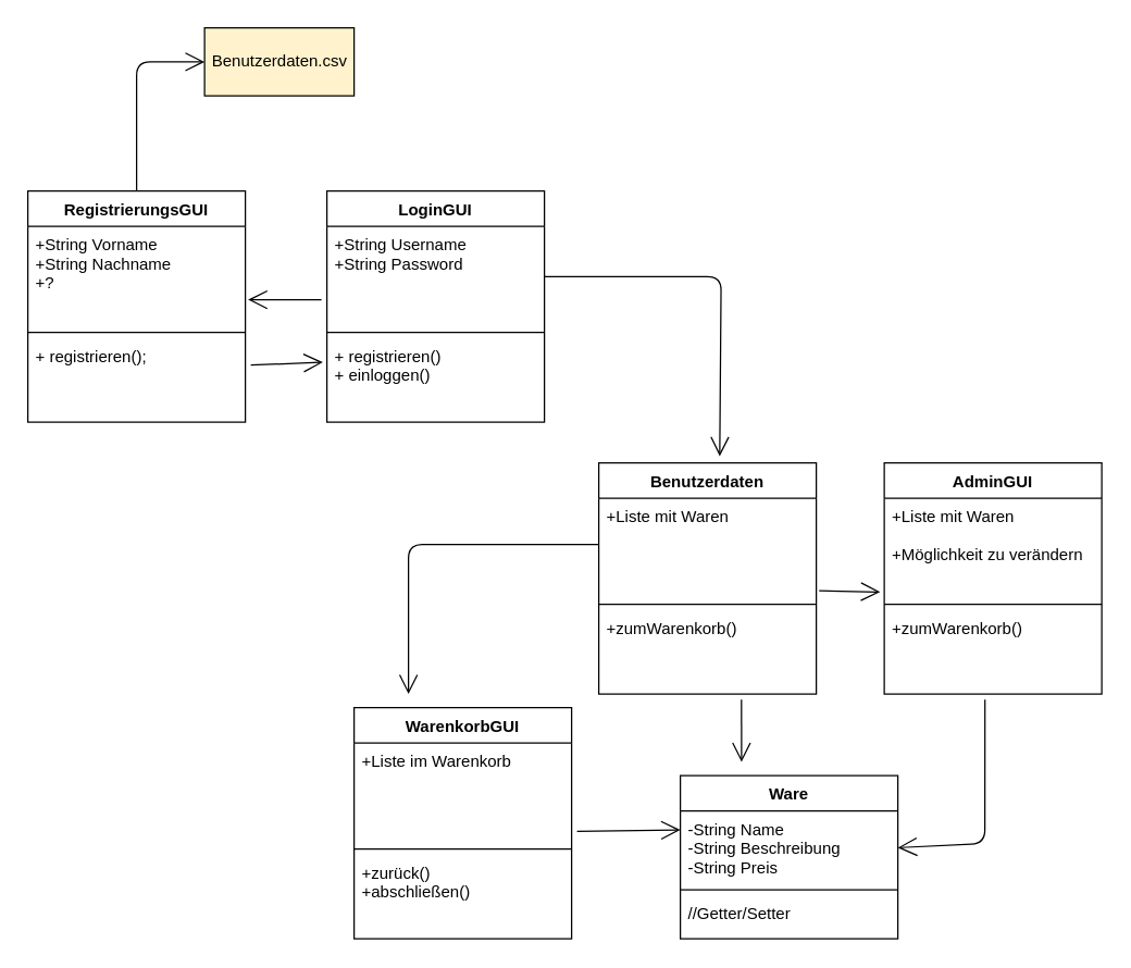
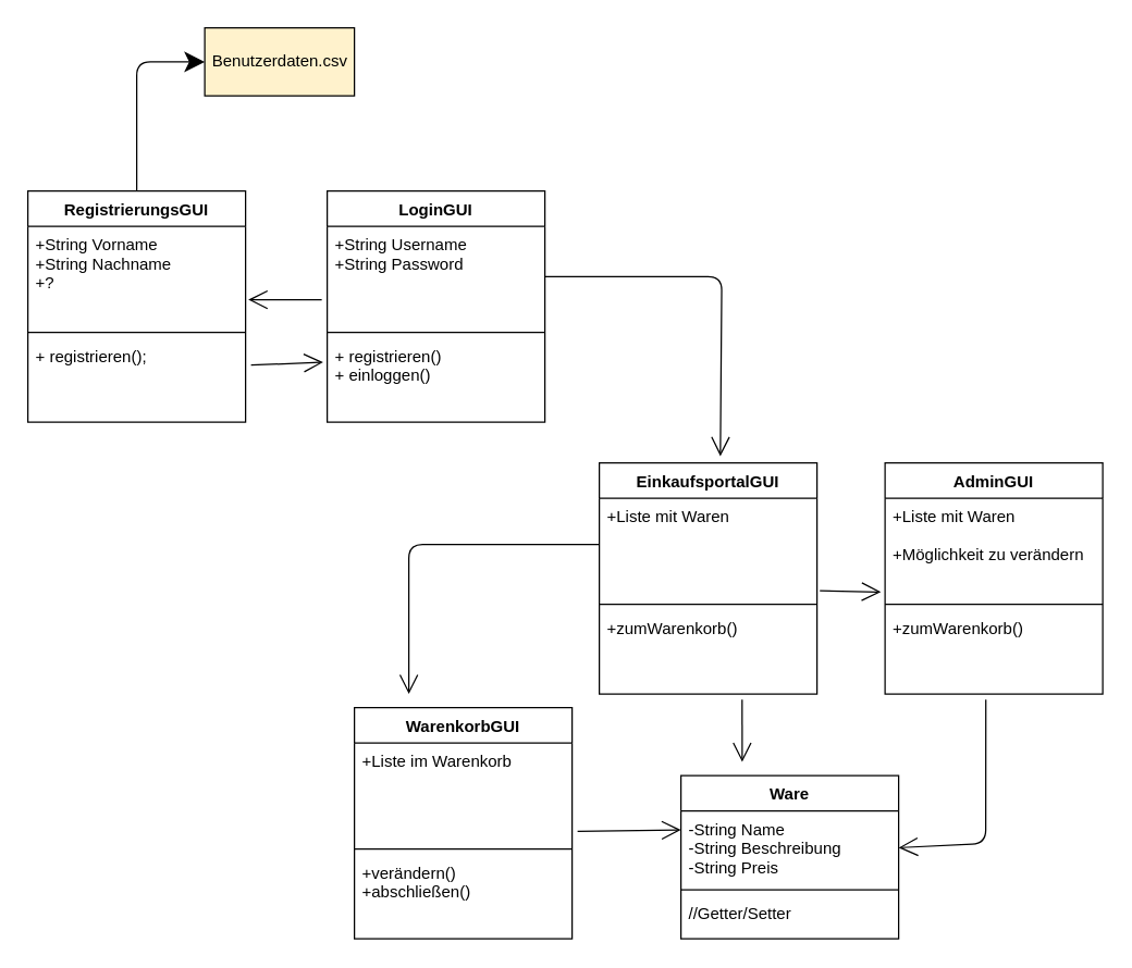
  <mxCell id="0" />
  <mxCell id="1" parent="0" />
  <mxCell id="2" value="RegistrierungsGUI" style="swimlane;fontStyle=1;align=center;verticalAlign=top;childLayout=stackLayout;horizontal=1;startSize=26;horizontalStack=0;resizeParent=1;resizeParentMax=0;resizeLast=0;collapsible=1;marginBottom=0;" vertex="1" parent="1"><mxGeometry x="20" y="140" width="160" height="170" as="geometry" /></mxCell>
  <mxCell id="3" value="+String Vorname&#10;+String Nachname&#10;+?" style="text;strokeColor=none;fillColor=none;align=left;verticalAlign=top;spacingLeft=4;spacingRight=4;overflow=hidden;rotatable=0;points=[[0,0.5],[1,0.5]];portConstraint=eastwest;" vertex="1" parent="2"><mxGeometry y="26" width="160" height="74" as="geometry" /></mxCell>
  <mxCell id="4" value="" style="line;strokeWidth=1;fillColor=none;align=left;verticalAlign=middle;spacingTop=-1;spacingLeft=3;spacingRight=3;rotatable=0;labelPosition=right;points=[];portConstraint=eastwest;" vertex="1" parent="2"><mxGeometry y="100" width="160" height="8" as="geometry" /></mxCell>
  <mxCell id="5" value="+ registrieren();" style="text;strokeColor=none;fillColor=none;align=left;verticalAlign=top;spacingLeft=4;spacingRight=4;overflow=hidden;rotatable=0;points=[[0,0.5],[1,0.5]];portConstraint=eastwest;" vertex="1" parent="2"><mxGeometry y="108" width="160" height="62" as="geometry" /></mxCell>
  <mxCell id="6" value="Benutzerdaten.csv" style="html=1;fillColor=#fff2cc;" vertex="1" parent="1"><mxGeometry x="150" y="20" width="110" height="50" as="geometry" /></mxCell>
  <mxCell id="7" value="LoginGUI" style="swimlane;fontStyle=1;align=center;verticalAlign=top;childLayout=stackLayout;horizontal=1;startSize=26;horizontalStack=0;resizeParent=1;resizeParentMax=0;resizeLast=0;collapsible=1;marginBottom=0;" vertex="1" parent="1"><mxGeometry x="240" y="140" width="160" height="170" as="geometry" /></mxCell>
  <mxCell id="8" value="+String Username&#10;+String Password" style="text;strokeColor=none;fillColor=none;align=left;verticalAlign=top;spacingLeft=4;spacingRight=4;overflow=hidden;rotatable=0;points=[[0,0.5],[1,0.5]];portConstraint=eastwest;" vertex="1" parent="7"><mxGeometry y="26" width="160" height="74" as="geometry" /></mxCell>
  <mxCell id="9" value="" style="line;strokeWidth=1;fillColor=none;align=left;verticalAlign=middle;spacingTop=-1;spacingLeft=3;spacingRight=3;rotatable=0;labelPosition=right;points=[];portConstraint=eastwest;" vertex="1" parent="7"><mxGeometry y="100" width="160" height="8" as="geometry" /></mxCell>
  <mxCell id="10" value="+ registrieren()&#10;+ einloggen()" style="text;strokeColor=none;fillColor=none;align=left;verticalAlign=top;spacingLeft=4;spacingRight=4;overflow=hidden;rotatable=0;points=[[0,0.5],[1,0.5]];portConstraint=eastwest;" vertex="1" parent="7"><mxGeometry y="108" width="160" height="62" as="geometry" /></mxCell>
- <mxCell id="11" value="" style="endArrow=open;endFill=1;endSize=12;html=1;exitX=0.5;exitY=0;exitDx=0;exitDy=0;entryX=0;entryY=0.5;entryDx=0;entryDy=0;" edge="1" parent="1" source="2" target="6"><mxGeometry width="160" relative="1" as="geometry"><mxPoint x="80" y="135" as="sourcePoint" /><mxPoint x="20" y="40" as="targetPoint" /><Array as="points"><mxPoint x="100" y="45" /></Array></mxGeometry></mxCell>
+ <mxCell id="11" value="" style="endArrow=classic;endFill=1;endSize=12;html=1;exitX=0.5;exitY=0;exitDx=0;exitDy=0;entryX=0;entryY=0.5;entryDx=0;entryDy=0;" edge="1" parent="1" source="2" target="6"><mxGeometry width="160" relative="1" as="geometry"><mxPoint x="80" y="135" as="sourcePoint" /><mxPoint x="20" y="40" as="targetPoint" /><Array as="points"><mxPoint x="100" y="45" /></Array></mxGeometry></mxCell>
  <mxCell id="12" value="" style="endArrow=open;endFill=1;endSize=12;html=1;exitX=-0.025;exitY=0.73;exitDx=0;exitDy=0;exitPerimeter=0;" edge="1" parent="1" source="8"><mxGeometry width="160" relative="1" as="geometry"><mxPoint x="320" y="350" as="sourcePoint" /><mxPoint x="182" y="220" as="targetPoint" /></mxGeometry></mxCell>
  <mxCell id="13" value="" style="endArrow=open;endFill=1;endSize=12;html=1;exitX=1.025;exitY=0.323;exitDx=0;exitDy=0;exitPerimeter=0;" edge="1" parent="1" source="5"><mxGeometry width="160" relative="1" as="geometry"><mxPoint x="246" y="230.02" as="sourcePoint" /><mxPoint x="237" y="266" as="targetPoint" /></mxGeometry></mxCell>
- <mxCell id="14" value="Benutzerdaten" style="swimlane;fontStyle=1;align=center;verticalAlign=top;childLayout=stackLayout;horizontal=1;startSize=26;horizontalStack=0;resizeParent=1;resizeParentMax=0;resizeLast=0;collapsible=1;marginBottom=0;" vertex="1" parent="1"><mxGeometry x="440" y="340" width="160" height="170" as="geometry" /></mxCell>
+ <mxCell id="14" value="EinkaufsportalGUI" style="swimlane;fontStyle=1;align=center;verticalAlign=top;childLayout=stackLayout;horizontal=1;startSize=26;horizontalStack=0;resizeParent=1;resizeParentMax=0;resizeLast=0;collapsible=1;marginBottom=0;" vertex="1" parent="1"><mxGeometry x="440" y="340" width="160" height="170" as="geometry" /></mxCell>
  <mxCell id="15" value="+Liste mit Waren" style="text;strokeColor=none;fillColor=none;align=left;verticalAlign=top;spacingLeft=4;spacingRight=4;overflow=hidden;rotatable=0;points=[[0,0.5],[1,0.5]];portConstraint=eastwest;" vertex="1" parent="14"><mxGeometry y="26" width="160" height="74" as="geometry" /></mxCell>
  <mxCell id="16" value="" style="line;strokeWidth=1;fillColor=none;align=left;verticalAlign=middle;spacingTop=-1;spacingLeft=3;spacingRight=3;rotatable=0;labelPosition=right;points=[];portConstraint=eastwest;" vertex="1" parent="14"><mxGeometry y="100" width="160" height="8" as="geometry" /></mxCell>
  <mxCell id="17" value="+zumWarenkorb()" style="text;strokeColor=none;fillColor=none;align=left;verticalAlign=top;spacingLeft=4;spacingRight=4;overflow=hidden;rotatable=0;points=[[0,0.5],[1,0.5]];portConstraint=eastwest;" vertex="1" parent="14"><mxGeometry y="108" width="160" height="62" as="geometry" /></mxCell>
  <mxCell id="18" value="" style="endArrow=open;endFill=1;endSize=12;html=1;exitX=1;exitY=0.5;exitDx=0;exitDy=0;entryX=0.556;entryY=-0.029;entryDx=0;entryDy=0;entryPerimeter=0;" edge="1" parent="1" source="8" target="14"><mxGeometry width="160" relative="1" as="geometry"><mxPoint x="330" y="150" as="sourcePoint" /><mxPoint x="270" y="55" as="targetPoint" /><Array as="points"><mxPoint x="530" y="203" /></Array></mxGeometry></mxCell>
  <mxCell id="19" value="" style="endArrow=open;endFill=1;endSize=12;html=1;" edge="1" parent="1"><mxGeometry width="160" relative="1" as="geometry"><mxPoint x="440" y="400" as="sourcePoint" /><mxPoint x="300" y="510" as="targetPoint" /><Array as="points"><mxPoint x="300" y="400" /></Array></mxGeometry></mxCell>
  <mxCell id="20" value="WarenkorbGUI" style="swimlane;fontStyle=1;align=center;verticalAlign=top;childLayout=stackLayout;horizontal=1;startSize=26;horizontalStack=0;resizeParent=1;resizeParentMax=0;resizeLast=0;collapsible=1;marginBottom=0;" vertex="1" parent="1"><mxGeometry x="260" y="520" width="160" height="170" as="geometry" /></mxCell>
  <mxCell id="21" value="+Liste im Warenkorb" style="text;strokeColor=none;fillColor=none;align=left;verticalAlign=top;spacingLeft=4;spacingRight=4;overflow=hidden;rotatable=0;points=[[0,0.5],[1,0.5]];portConstraint=eastwest;" vertex="1" parent="20"><mxGeometry y="26" width="160" height="74" as="geometry" /></mxCell>
  <mxCell id="22" value="" style="line;strokeWidth=1;fillColor=none;align=left;verticalAlign=middle;spacingTop=-1;spacingLeft=3;spacingRight=3;rotatable=0;labelPosition=right;points=[];portConstraint=eastwest;" vertex="1" parent="20"><mxGeometry y="100" width="160" height="8" as="geometry" /></mxCell>
- <mxCell id="23" value="+zurück()&#10;+abschließen()" style="text;strokeColor=none;fillColor=none;align=left;verticalAlign=top;spacingLeft=4;spacingRight=4;overflow=hidden;rotatable=0;points=[[0,0.5],[1,0.5]];portConstraint=eastwest;" vertex="1" parent="20"><mxGeometry y="108" width="160" height="62" as="geometry" /></mxCell>
+ <mxCell id="23" value="+verändern()&#10;+abschließen()" style="text;strokeColor=none;fillColor=none;align=left;verticalAlign=top;spacingLeft=4;spacingRight=4;overflow=hidden;rotatable=0;points=[[0,0.5],[1,0.5]];portConstraint=eastwest;" vertex="1" parent="20"><mxGeometry y="108" width="160" height="62" as="geometry" /></mxCell>
  <mxCell id="24" value="Ware" style="swimlane;fontStyle=1;align=center;verticalAlign=top;childLayout=stackLayout;horizontal=1;startSize=26;horizontalStack=0;resizeParent=1;resizeParentMax=0;resizeLast=0;collapsible=1;marginBottom=0;" vertex="1" parent="1"><mxGeometry x="500" y="570" width="160" height="120" as="geometry" /></mxCell>
  <mxCell id="25" value="-String Name&#10;-String Beschreibung&#10;-String Preis" style="text;strokeColor=none;fillColor=none;align=left;verticalAlign=top;spacingLeft=4;spacingRight=4;overflow=hidden;rotatable=0;points=[[0,0.5],[1,0.5]];portConstraint=eastwest;" vertex="1" parent="24"><mxGeometry y="26" width="160" height="54" as="geometry" /></mxCell>
  <mxCell id="26" value="" style="line;strokeWidth=1;fillColor=none;align=left;verticalAlign=middle;spacingTop=-1;spacingLeft=3;spacingRight=3;rotatable=0;labelPosition=right;points=[];portConstraint=eastwest;" vertex="1" parent="24"><mxGeometry y="80" width="160" height="8" as="geometry" /></mxCell>
  <mxCell id="27" value="//Getter/Setter" style="text;strokeColor=none;fillColor=none;align=left;verticalAlign=top;spacingLeft=4;spacingRight=4;overflow=hidden;rotatable=0;points=[[0,0.5],[1,0.5]];portConstraint=eastwest;" vertex="1" parent="24"><mxGeometry y="88" width="160" height="32" as="geometry" /></mxCell>
  <mxCell id="28" value="" style="endArrow=open;endFill=1;endSize=12;html=1;exitX=1.025;exitY=0.878;exitDx=0;exitDy=0;exitPerimeter=0;entryX=0;entryY=0.259;entryDx=0;entryDy=0;entryPerimeter=0;" edge="1" parent="1" source="21" target="25"><mxGeometry width="160" relative="1" as="geometry"><mxPoint x="194" y="278.026" as="sourcePoint" /><mxPoint x="247" y="276" as="targetPoint" /></mxGeometry></mxCell>
  <mxCell id="29" value="" style="endArrow=open;endFill=1;endSize=12;html=1;exitX=0.656;exitY=1.065;exitDx=0;exitDy=0;exitPerimeter=0;" edge="1" parent="1" source="17"><mxGeometry width="160" relative="1" as="geometry"><mxPoint x="434" y="620.972" as="sourcePoint" /><mxPoint x="545" y="560" as="targetPoint" /></mxGeometry></mxCell>
  <mxCell id="30" value="AdminGUI" style="swimlane;fontStyle=1;align=center;verticalAlign=top;childLayout=stackLayout;horizontal=1;startSize=26;horizontalStack=0;resizeParent=1;resizeParentMax=0;resizeLast=0;collapsible=1;marginBottom=0;" vertex="1" parent="1"><mxGeometry x="650" y="340" width="160" height="170" as="geometry" /></mxCell>
  <mxCell id="31" value="+Liste mit Waren&#10;&#10;+Möglichkeit zu verändern" style="text;strokeColor=none;fillColor=none;align=left;verticalAlign=top;spacingLeft=4;spacingRight=4;overflow=hidden;rotatable=0;points=[[0,0.5],[1,0.5]];portConstraint=eastwest;" vertex="1" parent="30"><mxGeometry y="26" width="160" height="74" as="geometry" /></mxCell>
  <mxCell id="32" value="" style="line;strokeWidth=1;fillColor=none;align=left;verticalAlign=middle;spacingTop=-1;spacingLeft=3;spacingRight=3;rotatable=0;labelPosition=right;points=[];portConstraint=eastwest;" vertex="1" parent="30"><mxGeometry y="100" width="160" height="8" as="geometry" /></mxCell>
  <mxCell id="33" value="+zumWarenkorb()" style="text;strokeColor=none;fillColor=none;align=left;verticalAlign=top;spacingLeft=4;spacingRight=4;overflow=hidden;rotatable=0;points=[[0,0.5],[1,0.5]];portConstraint=eastwest;" vertex="1" parent="30"><mxGeometry y="108" width="160" height="62" as="geometry" /></mxCell>
  <mxCell id="34" value="" style="endArrow=open;endFill=1;endSize=12;html=1;exitX=1.013;exitY=0.919;exitDx=0;exitDy=0;exitPerimeter=0;entryX=-0.019;entryY=0.932;entryDx=0;entryDy=0;entryPerimeter=0;" edge="1" parent="1" source="15" target="31"><mxGeometry width="160" relative="1" as="geometry"><mxPoint x="554.96" y="524.03" as="sourcePoint" /><mxPoint x="555" y="570" as="targetPoint" /></mxGeometry></mxCell>
  <mxCell id="35" value="" style="endArrow=open;endFill=1;endSize=12;html=1;exitX=0.463;exitY=1.065;exitDx=0;exitDy=0;exitPerimeter=0;entryX=1;entryY=0.5;entryDx=0;entryDy=0;" edge="1" parent="1" source="33" target="25"><mxGeometry width="160" relative="1" as="geometry"><mxPoint x="564.96" y="534.03" as="sourcePoint" /><mxPoint x="720" y="720" as="targetPoint" /><Array as="points"><mxPoint x="724" y="620" /></Array></mxGeometry></mxCell>
